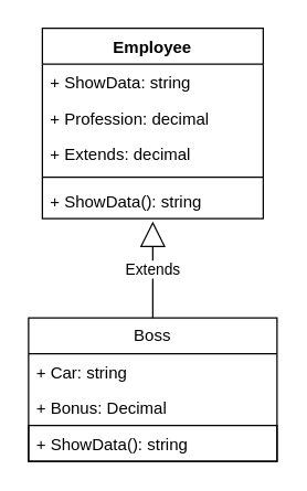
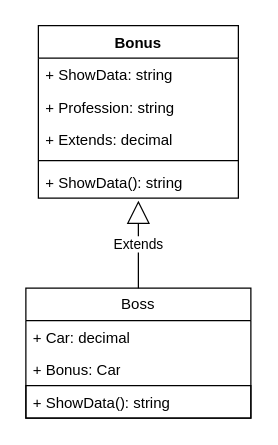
  <mxCell id="0" />
  <mxCell id="1" parent="0" />
- <mxCell id="2" value="Employee" style="swimlane;fontStyle=1;align=center;verticalAlign=top;childLayout=stackLayout;horizontal=1;startSize=26;horizontalStack=0;resizeParent=1;resizeParentMax=0;resizeLast=0;collapsible=1;marginBottom=0;whiteSpace=wrap;html=1;" parent="1" vertex="1"><mxGeometry x="30" y="20" width="160" height="138" as="geometry" /></mxCell>
+ <mxCell id="2" value="Bonus" style="swimlane;fontStyle=1;align=center;verticalAlign=top;childLayout=stackLayout;horizontal=1;startSize=26;horizontalStack=0;resizeParent=1;resizeParentMax=0;resizeLast=0;collapsible=1;marginBottom=0;whiteSpace=wrap;html=1;" parent="1" vertex="1"><mxGeometry x="30" y="20" width="160" height="138" as="geometry" /></mxCell>
  <mxCell id="3" value="+ ShowData: string" style="text;strokeColor=none;fillColor=none;align=left;verticalAlign=top;spacingLeft=4;spacingRight=4;overflow=hidden;rotatable=0;points=[[0,0.5],[1,0.5]];portConstraint=eastwest;whiteSpace=wrap;html=1;" parent="2" vertex="1"><mxGeometry y="26" width="160" height="26" as="geometry" /></mxCell>
- <mxCell id="4" value="+ Profession: decimal" style="text;strokeColor=none;fillColor=none;align=left;verticalAlign=top;spacingLeft=4;spacingRight=4;overflow=hidden;rotatable=0;points=[[0,0.5],[1,0.5]];portConstraint=eastwest;whiteSpace=wrap;html=1;" parent="2" vertex="1"><mxGeometry y="52" width="160" height="26" as="geometry" /></mxCell>
+ <mxCell id="4" value="+ Profession: string" style="text;strokeColor=none;fillColor=none;align=left;verticalAlign=top;spacingLeft=4;spacingRight=4;overflow=hidden;rotatable=0;points=[[0,0.5],[1,0.5]];portConstraint=eastwest;whiteSpace=wrap;html=1;" parent="2" vertex="1"><mxGeometry y="52" width="160" height="26" as="geometry" /></mxCell>
  <mxCell id="5" value="+ Extends: decimal" style="text;strokeColor=none;fillColor=none;align=left;verticalAlign=top;spacingLeft=4;spacingRight=4;overflow=hidden;rotatable=0;points=[[0,0.5],[1,0.5]];portConstraint=eastwest;whiteSpace=wrap;html=1;" parent="2" vertex="1"><mxGeometry y="78" width="160" height="26" as="geometry" /></mxCell>
  <mxCell id="6" value="" style="line;strokeWidth=1;fillColor=none;align=left;verticalAlign=middle;spacingTop=-1;spacingLeft=3;spacingRight=3;rotatable=0;labelPosition=right;points=[];portConstraint=eastwest;strokeColor=inherit;" parent="2" vertex="1"><mxGeometry y="104" width="160" height="8" as="geometry" /></mxCell>
  <mxCell id="7" value="+ ShowData(): string" style="text;strokeColor=none;fillColor=none;align=left;verticalAlign=top;spacingLeft=4;spacingRight=4;overflow=hidden;rotatable=0;points=[[0,0.5],[1,0.5]];portConstraint=eastwest;whiteSpace=wrap;html=1;" parent="2" vertex="1"><mxGeometry y="112" width="160" height="26" as="geometry" /></mxCell>
  <mxCell id="8" value="Boss" style="swimlane;fontStyle=0;childLayout=stackLayout;horizontal=1;startSize=26;fillColor=none;horizontalStack=0;resizeParent=1;resizeParentMax=0;resizeLast=0;collapsible=1;marginBottom=0;whiteSpace=wrap;html=1;" parent="1" vertex="1"><mxGeometry x="20" y="230" width="180" height="104" as="geometry" /></mxCell>
- <mxCell id="9" value="+ Car: string" style="text;strokeColor=none;fillColor=none;align=left;verticalAlign=top;spacingLeft=4;spacingRight=4;overflow=hidden;rotatable=0;points=[[0,0.5],[1,0.5]];portConstraint=eastwest;whiteSpace=wrap;html=1;" parent="8" vertex="1"><mxGeometry y="26" width="180" height="26" as="geometry" /></mxCell>
- <mxCell id="10" value="+ Bonus: Decimal" style="text;strokeColor=none;fillColor=none;align=left;verticalAlign=top;spacingLeft=4;spacingRight=4;overflow=hidden;rotatable=0;points=[[0,0.5],[1,0.5]];portConstraint=eastwest;whiteSpace=wrap;html=1;" parent="8" vertex="1"><mxGeometry y="52" width="180" height="26" as="geometry" /></mxCell>
+ <mxCell id="9" value="+ Car: decimal" style="text;strokeColor=none;fillColor=none;align=left;verticalAlign=top;spacingLeft=4;spacingRight=4;overflow=hidden;rotatable=0;points=[[0,0.5],[1,0.5]];portConstraint=eastwest;whiteSpace=wrap;html=1;" parent="8" vertex="1"><mxGeometry y="26" width="180" height="26" as="geometry" /></mxCell>
+ <mxCell id="10" value="+ Bonus: Car" style="text;strokeColor=none;fillColor=none;align=left;verticalAlign=top;spacingLeft=4;spacingRight=4;overflow=hidden;rotatable=0;points=[[0,0.5],[1,0.5]];portConstraint=eastwest;whiteSpace=wrap;html=1;" parent="8" vertex="1"><mxGeometry y="52" width="180" height="26" as="geometry" /></mxCell>
  <mxCell id="11" value="+ ShowData(): string" style="text;strokeColor=default;fillColor=none;align=left;verticalAlign=top;spacingLeft=4;spacingRight=4;overflow=hidden;rotatable=0;points=[[0,0.5],[1,0.5]];portConstraint=eastwest;whiteSpace=wrap;html=1;" parent="8" vertex="1"><mxGeometry y="78" width="180" height="26" as="geometry" /></mxCell>
  <mxCell id="12" value="Extends" style="endArrow=block;endSize=16;endFill=0;html=1;rounded=0;exitX=0.5;exitY=0;exitDx=0;exitDy=0;" parent="1" source="8" edge="1"><mxGeometry width="160" relative="1" as="geometry"><mxPoint x="-60" y="88.5" as="sourcePoint" /><mxPoint x="110" y="160" as="targetPoint" /></mxGeometry></mxCell>
